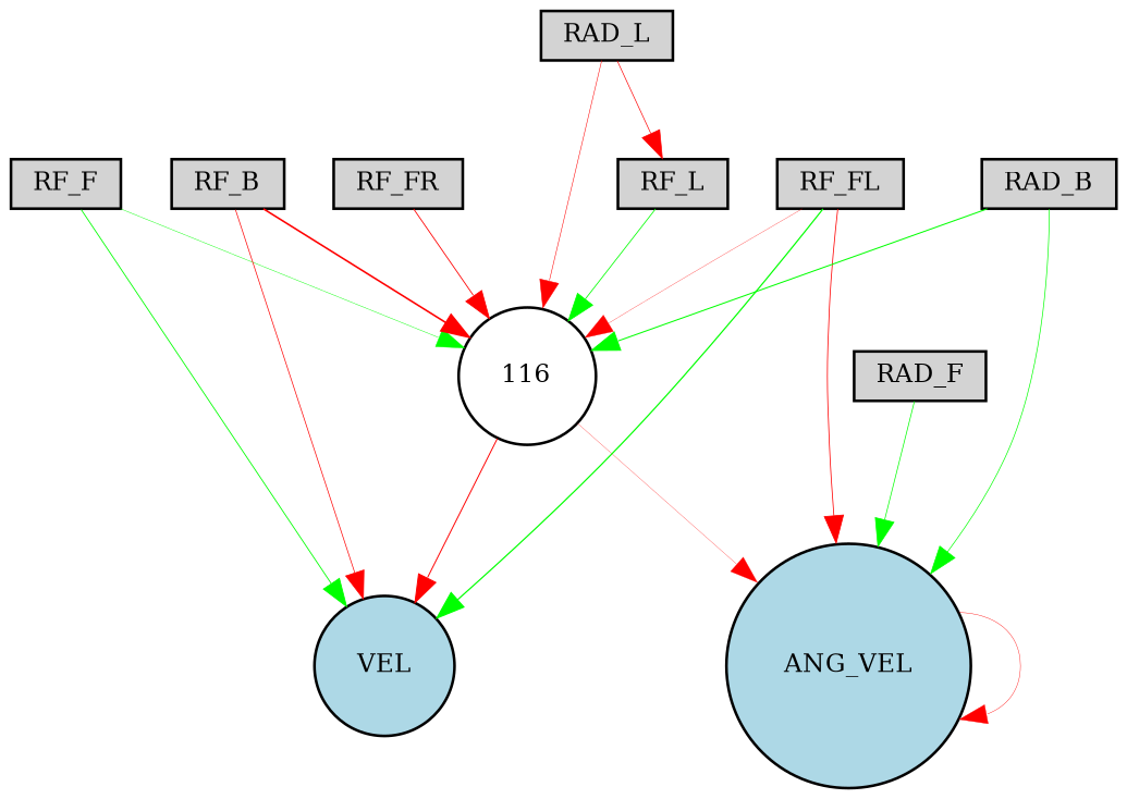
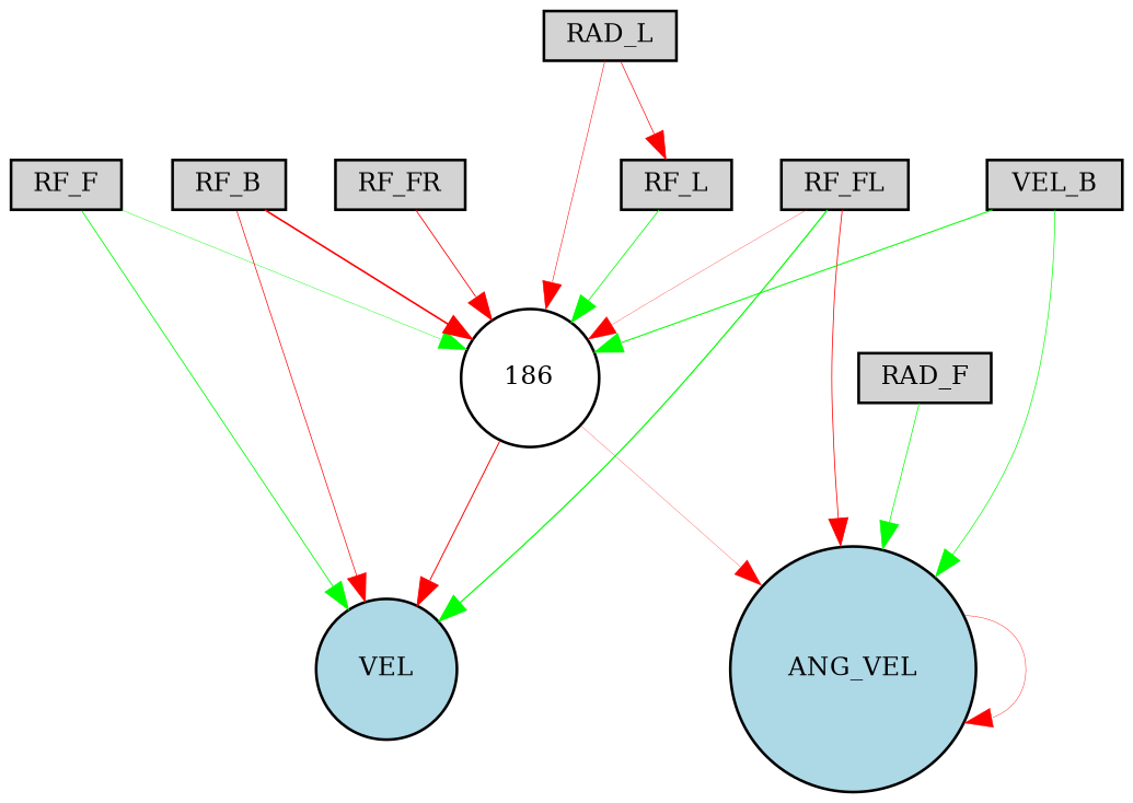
  digraph {
    node [fillcolor=lightgray fontsize=9 shape=box style=filled]
    edge [color=red style=solid]
    RF_FR [height=0.2 width=0.2]
-   116 [fillcolor=white height=0.2 shape=circle width=0.2]
+   116 [fillcolor=white height=0.2 shape=circle width=0.2 label=186]
    VEL [fillcolor=lightblue height=0.2 shape=circle width=0.2]
    ANG_VEL [fillcolor=lightblue height=0.2 shape=circle width=0.2]
    RF_F [height=0.2 width=0.2]
    RF_FL [height=0.2 width=0.2]
    RF_L [height=0.2 width=0.2]
    RF_B [height=0.2 width=0.2]
    RAD_F [height=0.2 width=0.2]
    RAD_L [height=0.2 width=0.2]
-   RAD_B [height=0.2 width=0.2]
+   RAD_B [height=0.2 width=0.2 label=VEL_B]
    RF_FR -> 116 [penwidth=0.32886168019368256]
    116 -> VEL [penwidth=0.3784116263388886]
    116 -> ANG_VEL [penwidth=0.10061379039231182]
    ANG_VEL -> ANG_VEL [penwidth=0.1518582189010702]
    RF_F -> 116 [color=green penwidth=0.16846436548668697]
    RF_F -> VEL [color=green penwidth=0.3284192900517857]
    RF_FL -> 116 [penwidth=0.1099893471273864]
    RF_FL -> VEL [color=green penwidth=0.4674708686152018]
    RF_FL -> ANG_VEL [penwidth=0.30173316867360067]
    RF_L -> 116 [color=green penwidth=0.30752035335896666]
    RF_B -> 116 [penwidth=0.621502243191303]
    RF_B -> VEL [penwidth=0.2694157059734593]
    RAD_F -> ANG_VEL [color=green penwidth=0.27633533683130407]
    RAD_L -> 116 [penwidth=0.20288506903520923]
    RAD_L -> RF_L [penwidth=0.26056799921186313]
    RAD_B -> 116 [color=green penwidth=0.39745591043848527]
    RAD_B -> ANG_VEL [color=green penwidth=0.26400304434859834]
  }
